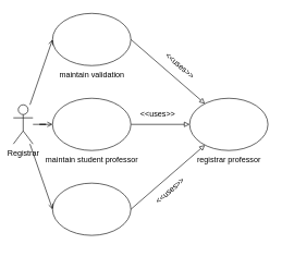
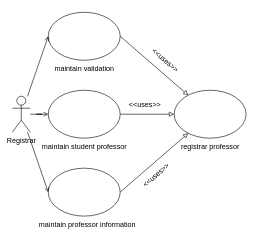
  <mxCell id="0" />
  <mxCell id="1" parent="0" />
  <mxCell id="2" style="edgeStyle=orthogonalEdgeStyle;rounded=0;orthogonalLoop=1;jettySize=auto;html=1;entryX=0;entryY=0.5;entryDx=0;entryDy=0;endArrow=open;endFill=0;" parent="1" source="3" target="5" edge="1"><mxGeometry relative="1" as="geometry" /></mxCell>
  <mxCell id="3" value="Registrar" style="shape=umlActor;verticalLabelPosition=bottom;verticalAlign=top;html=1;outlineConnect=0;" parent="1" vertex="1"><mxGeometry x="20" y="160" width="30" height="60" as="geometry" /></mxCell>
  <mxCell id="4" style="edgeStyle=orthogonalEdgeStyle;rounded=0;orthogonalLoop=1;jettySize=auto;html=1;endArrow=block;endFill=0;entryX=0;entryY=0.5;entryDx=0;entryDy=0;" parent="1" source="5" target="18" edge="1"><mxGeometry relative="1" as="geometry"><mxPoint x="280" y="190" as="targetPoint" /></mxGeometry></mxCell>
  <mxCell id="5" value="" style="ellipse;whiteSpace=wrap;html=1;" parent="1" vertex="1"><mxGeometry x="80" y="150" width="120" height="80" as="geometry" /></mxCell>
  <mxCell id="6" value="maintain student professor" style="text;html=1;align=center;verticalAlign=middle;resizable=0;points=[];autosize=1;strokeColor=none;fillColor=none;" parent="1" vertex="1"><mxGeometry x="55" y="230" width="170" height="30" as="geometry" /></mxCell>
  <mxCell id="7" value="" style="ellipse;whiteSpace=wrap;html=1;" parent="1" vertex="1"><mxGeometry x="80" y="20" width="120" height="80" as="geometry" /></mxCell>
  <mxCell id="8" value="maintain validation" style="text;html=1;align=center;verticalAlign=middle;resizable=0;points=[];autosize=1;strokeColor=none;fillColor=none;" parent="1" vertex="1"><mxGeometry x="75" y="100" width="130" height="30" as="geometry" /></mxCell>
  <mxCell id="9" style="rounded=0;orthogonalLoop=1;jettySize=auto;html=1;entryX=0;entryY=0.5;entryDx=0;entryDy=0;endArrow=open;endFill=0;" parent="1" source="3" target="7" edge="1"><mxGeometry relative="1" as="geometry"><mxPoint x="30" y="180" as="sourcePoint" /><mxPoint x="110" y="180" as="targetPoint" /></mxGeometry></mxCell>
  <mxCell id="10" value="" style="ellipse;whiteSpace=wrap;html=1;" parent="1" vertex="1"><mxGeometry x="80" y="280" width="120" height="80" as="geometry" /></mxCell>
+ <mxCell id="11" value="maintain professor information" style="text;html=1;align=center;verticalAlign=middle;resizable=0;points=[];autosize=1;strokeColor=none;fillColor=none;" parent="1" vertex="1"><mxGeometry x="55" y="360" width="180" height="30" as="geometry" /></mxCell>
  <mxCell id="12" style="rounded=0;orthogonalLoop=1;jettySize=auto;html=1;entryX=0;entryY=0.5;entryDx=0;entryDy=0;endArrow=open;endFill=0;" parent="1" source="3" target="10" edge="1"><mxGeometry relative="1" as="geometry"><mxPoint x="30" y="210" as="sourcePoint" /><mxPoint x="110" y="210" as="targetPoint" /></mxGeometry></mxCell>
  <mxCell id="13" style="rounded=0;orthogonalLoop=1;jettySize=auto;html=1;exitX=1;exitY=0.5;exitDx=0;exitDy=0;endArrow=block;endFill=0;" parent="1" source="10" target="18" edge="1"><mxGeometry relative="1" as="geometry"><mxPoint x="150" y="270" as="sourcePoint" /><mxPoint x="280" y="210.526" as="targetPoint" /></mxGeometry></mxCell>
  <mxCell id="14" style="rounded=0;orthogonalLoop=1;jettySize=auto;html=1;exitX=1;exitY=0.5;exitDx=0;exitDy=0;endArrow=block;endFill=0;jumpSize=6;" parent="1" source="7" target="18" edge="1"><mxGeometry relative="1" as="geometry"><mxPoint x="260" y="80" as="sourcePoint" /><mxPoint x="330" y="140" as="targetPoint" /></mxGeometry></mxCell>
  <mxCell id="15" value="&amp;lt;&amp;lt;uses&amp;gt;&amp;gt;" style="text;html=1;align=center;verticalAlign=middle;resizable=0;points=[];autosize=1;strokeColor=none;fillColor=none;rotation=41;" parent="1" vertex="1"><mxGeometry x="235" y="85" width="80" height="30" as="geometry" /></mxCell>
  <mxCell id="16" value="&amp;lt;&amp;lt;uses&amp;gt;&amp;gt;" style="text;html=1;align=center;verticalAlign=middle;resizable=0;points=[];autosize=1;strokeColor=none;fillColor=none;rotation=0;" parent="1" vertex="1"><mxGeometry x="201" y="160" width="80" height="30" as="geometry" /></mxCell>
  <mxCell id="17" value="&amp;lt;&amp;lt;uses&amp;gt;&amp;gt;" style="text;html=1;align=center;verticalAlign=middle;resizable=0;points=[];autosize=1;strokeColor=none;fillColor=none;rotation=319;" parent="1" vertex="1"><mxGeometry x="220" y="277" width="80" height="30" as="geometry" /></mxCell>
  <mxCell id="18" value="" style="ellipse;whiteSpace=wrap;html=1;" parent="1" vertex="1"><mxGeometry x="290" y="150" width="120" height="80" as="geometry" /></mxCell>
  <mxCell id="19" value="registrar professor" style="text;html=1;align=center;verticalAlign=middle;resizable=0;points=[];autosize=1;strokeColor=none;fillColor=none;" parent="1" vertex="1"><mxGeometry x="290" y="230" width="120" height="30" as="geometry" /></mxCell>
